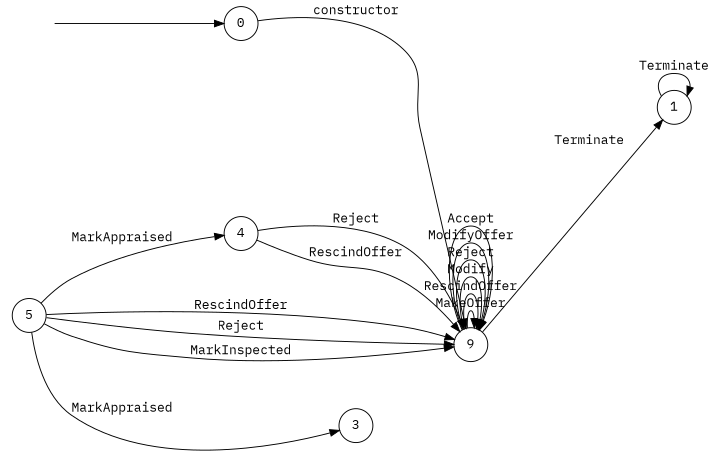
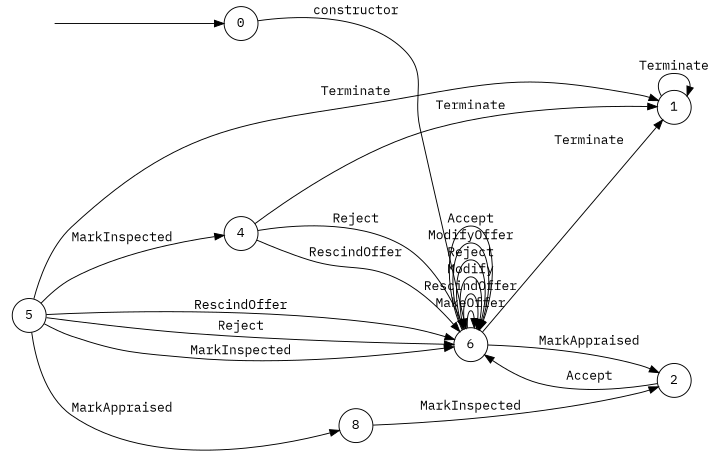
  digraph {
    fontname="IBM Plex Mono"
    rankdir=LR
    node [fontname="IBM Plex Mono" shape=circle]
    edge [fontname="IBM Plex Mono"]
    "" [shape=plaintext]
    n2 [label=0]
-   n3 [label=9]
+   n3 [label=6]
+   n4 [label=2]
    n5 [label=1]
    n6 [label=5]
    n7 [label=4]
-   n8 [label=3]
+   n8 [label=8]
    "" -> n2
    n2 -> n3 [label=constructor]
    n3 -> n3 [label=MakeOffer]
    n3 -> n3 [label=RescindOffer]
    n3 -> n3 [label=Modify]
    n3 -> n3 [label=Reject]
    n3 -> n3 [label=ModifyOffer]
    n3 -> n3 [label=Accept]
+   n3 -> n4 [label=MarkAppraised]
    n3 -> n5 [label=Terminate]
+   n4 -> n3 [label=Accept]
    n5 -> n5 [label=Terminate]
    n6 -> n3 [label=RescindOffer]
    n6 -> n3 [label=Reject]
    n6 -> n3 [label=MarkInspected]
-   n6 -> n7 [label=MarkAppraised]
+   n6 -> n5 [label=Terminate]
+   n6 -> n7 [label=MarkInspected]
    n6 -> n8 [label=MarkAppraised]
    n7 -> n3 [label=RescindOffer]
    n7 -> n3 [label=Reject]
+   n7 -> n5 [label=Terminate]
+   n8 -> n4 [label=MarkInspected]
  }
